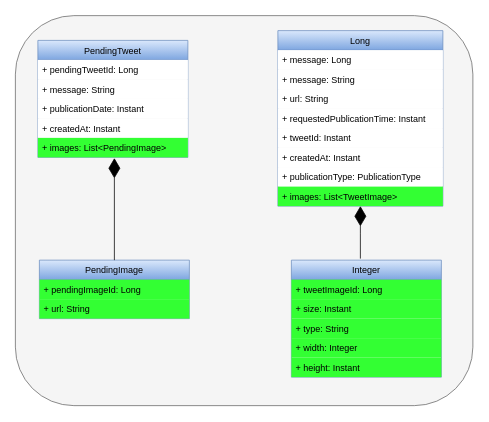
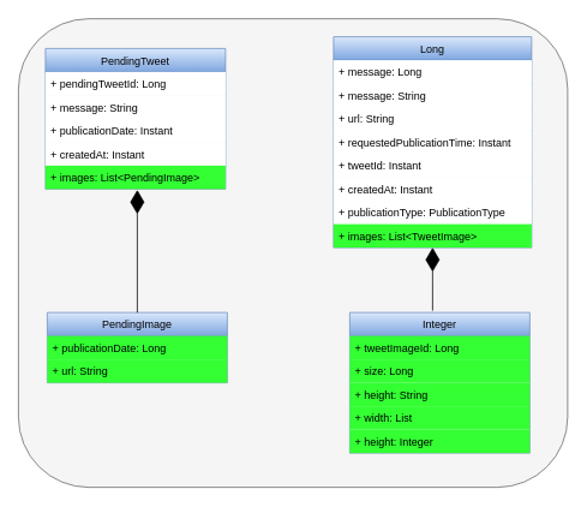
  <mxCell id="0" />
  <mxCell id="1" parent="0" />
  <mxCell id="2" value="" style="rounded=1;whiteSpace=wrap;html=1;fillColor=#f5f5f5;fontColor=#333333;strokeColor=#666666;" vertex="1" parent="1"><mxGeometry x="20" y="20" width="610" height="520" as="geometry" /></mxCell>
  <mxCell id="3" value="PendingTweet" style="swimlane;fontStyle=0;childLayout=stackLayout;horizontal=1;startSize=26;fillColor=#dae8fc;horizontalStack=0;resizeParent=1;resizeParentMax=0;resizeLast=0;collapsible=1;marginBottom=0;strokeColor=#6c8ebf;gradientColor=#7ea6e0;" vertex="1" parent="1"><mxGeometry x="50" y="53" width="200" height="156" as="geometry" /></mxCell>
  <mxCell id="4" value="+ pendingTweetId: Long" style="text;strokeColor=none;fillColor=default;align=left;verticalAlign=top;spacingLeft=4;spacingRight=4;overflow=hidden;rotatable=0;points=[[0,0.5],[1,0.5]];portConstraint=eastwest;" vertex="1" parent="3"><mxGeometry y="26" width="200" height="26" as="geometry" /></mxCell>
  <mxCell id="5" value="+ message: String" style="text;strokeColor=none;fillColor=default;align=left;verticalAlign=top;spacingLeft=4;spacingRight=4;overflow=hidden;rotatable=0;points=[[0,0.5],[1,0.5]];portConstraint=eastwest;" vertex="1" parent="3"><mxGeometry y="52" width="200" height="26" as="geometry" /></mxCell>
  <mxCell id="6" value="+ publicationDate: Instant" style="text;strokeColor=none;fillColor=default;align=left;verticalAlign=top;spacingLeft=4;spacingRight=4;overflow=hidden;rotatable=0;points=[[0,0.5],[1,0.5]];portConstraint=eastwest;" vertex="1" parent="3"><mxGeometry y="78" width="200" height="26" as="geometry" /></mxCell>
  <mxCell id="7" value="+ createdAt: Instant" style="text;strokeColor=none;fillColor=default;align=left;verticalAlign=top;spacingLeft=4;spacingRight=4;overflow=hidden;rotatable=0;points=[[0,0.5],[1,0.5]];portConstraint=eastwest;" vertex="1" parent="3"><mxGeometry y="104" width="200" height="26" as="geometry" /></mxCell>
  <mxCell id="8" value="+ images: List&lt;PendingImage&gt;" style="text;strokeColor=none;fillColor=#33FF33;align=left;verticalAlign=top;spacingLeft=4;spacingRight=4;overflow=hidden;rotatable=0;points=[[0,0.5],[1,0.5]];portConstraint=eastwest;" vertex="1" parent="3"><mxGeometry y="130" width="200" height="26" as="geometry" /></mxCell>
  <mxCell id="9" value="Long" style="swimlane;fontStyle=0;childLayout=stackLayout;horizontal=1;startSize=26;fillColor=#dae8fc;horizontalStack=0;resizeParent=1;resizeParentMax=0;resizeLast=0;collapsible=1;marginBottom=0;strokeColor=#6c8ebf;gradientColor=#7ea6e0;" vertex="1" parent="1"><mxGeometry x="370" y="40" width="220" height="234" as="geometry" /></mxCell>
  <mxCell id="10" value="+ message: Long" style="text;align=left;verticalAlign=top;spacingLeft=4;spacingRight=4;overflow=hidden;rotatable=0;points=[[0,0.5],[1,0.5]];portConstraint=eastwest;fillColor=default;" vertex="1" parent="9"><mxGeometry y="26" width="220" height="26" as="geometry" /></mxCell>
  <mxCell id="11" value="+ message: String" style="text;strokeColor=none;fillColor=default;align=left;verticalAlign=top;spacingLeft=4;spacingRight=4;overflow=hidden;rotatable=0;points=[[0,0.5],[1,0.5]];portConstraint=eastwest;" vertex="1" parent="9"><mxGeometry y="52" width="220" height="26" as="geometry" /></mxCell>
  <mxCell id="12" value="+ url: String" style="text;strokeColor=none;fillColor=default;align=left;verticalAlign=top;spacingLeft=4;spacingRight=4;overflow=hidden;rotatable=0;points=[[0,0.5],[1,0.5]];portConstraint=eastwest;" vertex="1" parent="9"><mxGeometry y="78" width="220" height="26" as="geometry" /></mxCell>
  <mxCell id="13" value="+ requestedPublicationTime: Instant" style="text;strokeColor=none;fillColor=default;align=left;verticalAlign=top;spacingLeft=4;spacingRight=4;overflow=hidden;rotatable=0;points=[[0,0.5],[1,0.5]];portConstraint=eastwest;" vertex="1" parent="9"><mxGeometry y="104" width="220" height="26" as="geometry" /></mxCell>
  <mxCell id="14" value="+ tweetId: Instant" style="text;strokeColor=none;fillColor=default;align=left;verticalAlign=top;spacingLeft=4;spacingRight=4;overflow=hidden;rotatable=0;points=[[0,0.5],[1,0.5]];portConstraint=eastwest;" vertex="1" parent="9"><mxGeometry y="130" width="220" height="26" as="geometry" /></mxCell>
  <mxCell id="15" value="+ createdAt: Instant" style="text;strokeColor=none;fillColor=default;align=left;verticalAlign=top;spacingLeft=4;spacingRight=4;overflow=hidden;rotatable=0;points=[[0,0.5],[1,0.5]];portConstraint=eastwest;" vertex="1" parent="9"><mxGeometry y="156" width="220" height="26" as="geometry" /></mxCell>
  <mxCell id="16" value="+ publicationType: PublicationType" style="text;strokeColor=none;fillColor=#FFFFFF;align=left;verticalAlign=top;spacingLeft=4;spacingRight=4;overflow=hidden;rotatable=0;points=[[0,0.5],[1,0.5]];portConstraint=eastwest;" vertex="1" parent="9"><mxGeometry y="182" width="220" height="26" as="geometry" /></mxCell>
  <mxCell id="17" value="+ images: List&lt;TweetImage&gt;" style="text;strokeColor=none;fillColor=#33FF33;align=left;verticalAlign=top;spacingLeft=4;spacingRight=4;overflow=hidden;rotatable=0;points=[[0,0.5],[1,0.5]];portConstraint=eastwest;" vertex="1" parent="9"><mxGeometry y="208" width="220" height="26" as="geometry" /></mxCell>
  <mxCell id="18" value="PendingImage" style="swimlane;fontStyle=0;childLayout=stackLayout;horizontal=1;startSize=26;fillColor=#dae8fc;horizontalStack=0;resizeParent=1;resizeParentMax=0;resizeLast=0;collapsible=1;marginBottom=0;strokeColor=#6c8ebf;gradientColor=#7ea6e0;" vertex="1" parent="1"><mxGeometry x="52" y="346" width="200" height="78" as="geometry" /></mxCell>
- <mxCell id="19" value="+ pendingImageId: Long" style="text;strokeColor=none;fillColor=#33FF33;align=left;verticalAlign=top;spacingLeft=4;spacingRight=4;overflow=hidden;rotatable=0;points=[[0,0.5],[1,0.5]];portConstraint=eastwest;" vertex="1" parent="18"><mxGeometry y="26" width="200" height="26" as="geometry" /></mxCell>
+ <mxCell id="19" value="+ publicationDate: Long" style="text;strokeColor=none;fillColor=#33FF33;align=left;verticalAlign=top;spacingLeft=4;spacingRight=4;overflow=hidden;rotatable=0;points=[[0,0.5],[1,0.5]];portConstraint=eastwest;" vertex="1" parent="18"><mxGeometry y="26" width="200" height="26" as="geometry" /></mxCell>
  <mxCell id="20" value="+ url: String" style="text;strokeColor=none;fillColor=#33FF33;align=left;verticalAlign=top;spacingLeft=4;spacingRight=4;overflow=hidden;rotatable=0;points=[[0,0.5],[1,0.5]];portConstraint=eastwest;" vertex="1" parent="18"><mxGeometry y="52" width="200" height="26" as="geometry" /></mxCell>
  <mxCell id="21" value="" style="endArrow=diamondThin;endFill=1;endSize=24;html=1;rounded=0;exitX=0.5;exitY=0;exitDx=0;exitDy=0;" edge="1" parent="1" source="18"><mxGeometry width="160" relative="1" as="geometry"><mxPoint x="240" y="230" as="sourcePoint" /><mxPoint x="152" y="210" as="targetPoint" /></mxGeometry></mxCell>
  <mxCell id="22" value="Integer" style="swimlane;fontStyle=0;childLayout=stackLayout;horizontal=1;startSize=26;fillColor=#dae8fc;horizontalStack=0;resizeParent=1;resizeParentMax=0;resizeLast=0;collapsible=1;marginBottom=0;strokeColor=#6c8ebf;gradientColor=#7ea6e0;" vertex="1" parent="1"><mxGeometry x="388" y="346" width="200" height="156" as="geometry" /></mxCell>
  <mxCell id="23" value="+ tweetImageId: Long" style="text;strokeColor=none;fillColor=#33FF33;align=left;verticalAlign=top;spacingLeft=4;spacingRight=4;overflow=hidden;rotatable=0;points=[[0,0.5],[1,0.5]];portConstraint=eastwest;" vertex="1" parent="22"><mxGeometry y="26" width="200" height="26" as="geometry" /></mxCell>
- <mxCell id="24" value="+ size: Instant" style="text;strokeColor=none;fillColor=#33FF33;align=left;verticalAlign=top;spacingLeft=4;spacingRight=4;overflow=hidden;rotatable=0;points=[[0,0.5],[1,0.5]];portConstraint=eastwest;" vertex="1" parent="22"><mxGeometry y="52" width="200" height="26" as="geometry" /></mxCell>
- <mxCell id="25" value="+ type: String" style="text;strokeColor=none;fillColor=#33FF33;align=left;verticalAlign=top;spacingLeft=4;spacingRight=4;overflow=hidden;rotatable=0;points=[[0,0.5],[1,0.5]];portConstraint=eastwest;" vertex="1" parent="22"><mxGeometry y="78" width="200" height="26" as="geometry" /></mxCell>
- <mxCell id="26" value="+ width: Integer" style="text;strokeColor=none;fillColor=#33FF33;align=left;verticalAlign=top;spacingLeft=4;spacingRight=4;overflow=hidden;rotatable=0;points=[[0,0.5],[1,0.5]];portConstraint=eastwest;" vertex="1" parent="22"><mxGeometry y="104" width="200" height="26" as="geometry" /></mxCell>
- <mxCell id="27" value="+ height: Instant" style="text;strokeColor=none;fillColor=#33FF33;align=left;verticalAlign=top;spacingLeft=4;spacingRight=4;overflow=hidden;rotatable=0;points=[[0,0.5],[1,0.5]];portConstraint=eastwest;" vertex="1" parent="22"><mxGeometry y="130" width="200" height="26" as="geometry" /></mxCell>
+ <mxCell id="24" value="+ size: Long" style="text;strokeColor=none;fillColor=#33FF33;align=left;verticalAlign=top;spacingLeft=4;spacingRight=4;overflow=hidden;rotatable=0;points=[[0,0.5],[1,0.5]];portConstraint=eastwest;" vertex="1" parent="22"><mxGeometry y="52" width="200" height="26" as="geometry" /></mxCell>
+ <mxCell id="25" value="+ height: String" style="text;strokeColor=none;fillColor=#33FF33;align=left;verticalAlign=top;spacingLeft=4;spacingRight=4;overflow=hidden;rotatable=0;points=[[0,0.5],[1,0.5]];portConstraint=eastwest;" vertex="1" parent="22"><mxGeometry y="78" width="200" height="26" as="geometry" /></mxCell>
+ <mxCell id="26" value="+ width: List" style="text;strokeColor=none;fillColor=#33FF33;align=left;verticalAlign=top;spacingLeft=4;spacingRight=4;overflow=hidden;rotatable=0;points=[[0,0.5],[1,0.5]];portConstraint=eastwest;" vertex="1" parent="22"><mxGeometry y="104" width="200" height="26" as="geometry" /></mxCell>
+ <mxCell id="27" value="+ height: Integer" style="text;strokeColor=none;fillColor=#33FF33;align=left;verticalAlign=top;spacingLeft=4;spacingRight=4;overflow=hidden;rotatable=0;points=[[0,0.5],[1,0.5]];portConstraint=eastwest;" vertex="1" parent="22"><mxGeometry y="130" width="200" height="26" as="geometry" /></mxCell>
  <mxCell id="28" value="" style="endArrow=diamondThin;endFill=1;endSize=24;html=1;rounded=0;exitX=0.46;exitY=-0.013;exitDx=0;exitDy=0;exitPerimeter=0;" edge="1" parent="1" source="22" target="17"><mxGeometry width="160" relative="1" as="geometry"><mxPoint x="240" y="230" as="sourcePoint" /><mxPoint x="400" y="230" as="targetPoint" /><Array as="points"><mxPoint x="480" y="310" /></Array></mxGeometry></mxCell>
